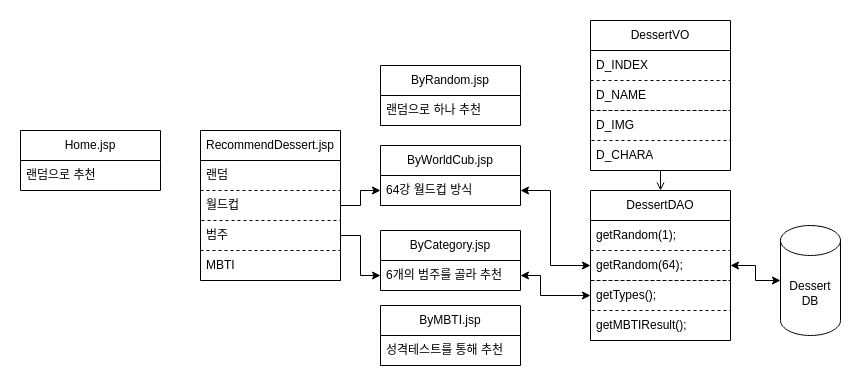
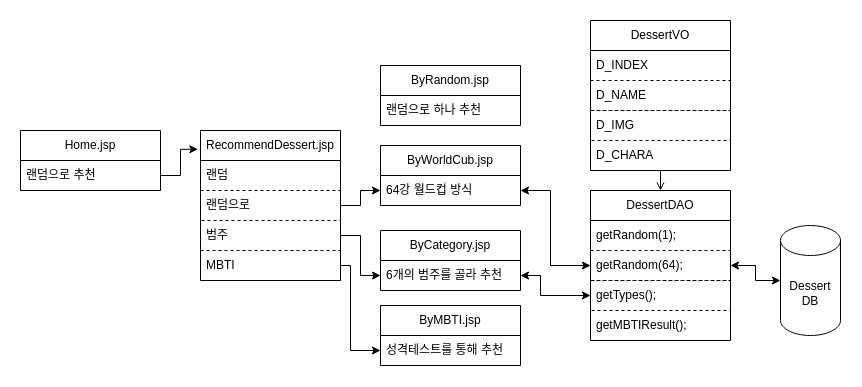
  <mxCell id="0" />
  <mxCell id="1" parent="0" />
  <mxCell id="2" value="&lt;div&gt;Home.jsp&lt;/div&gt;" style="swimlane;fontStyle=0;childLayout=stackLayout;horizontal=1;startSize=30;horizontalStack=0;resizeParent=1;resizeParentMax=0;resizeLast=0;collapsible=1;marginBottom=0;whiteSpace=wrap;html=1;" parent="1" vertex="1"><mxGeometry x="20" y="130" width="140" height="60" as="geometry"><mxRectangle x="430" y="270" width="90" height="30" as="alternateBounds" /></mxGeometry></mxCell>
  <mxCell id="3" value="랜덤으로 추천" style="text;strokeColor=none;fillColor=none;align=left;verticalAlign=middle;spacingLeft=4;spacingRight=4;overflow=hidden;points=[[0,0.5],[1,0.5]];portConstraint=eastwest;rotatable=0;whiteSpace=wrap;html=1;" parent="2" vertex="1"><mxGeometry y="30" width="140" height="30" as="geometry" /></mxCell>
  <mxCell id="4" value="RecommendDessert.jsp" style="swimlane;fontStyle=0;childLayout=stackLayout;horizontal=1;startSize=30;horizontalStack=0;resizeParent=1;resizeParentMax=0;resizeLast=0;collapsible=1;marginBottom=0;whiteSpace=wrap;html=1;" parent="1" vertex="1"><mxGeometry x="200" y="130" width="140" height="150" as="geometry" /></mxCell>
  <mxCell id="5" value="랜덤" style="text;strokeColor=none;fillColor=none;align=left;verticalAlign=middle;spacingLeft=4;spacingRight=4;overflow=hidden;points=[[0,0.5],[1,0.5]];portConstraint=eastwest;rotatable=0;whiteSpace=wrap;html=1;" parent="4" vertex="1"><mxGeometry y="30" width="140" height="30" as="geometry" /></mxCell>
- <mxCell id="6" value="월드컵" style="text;strokeColor=default;fillColor=none;align=left;verticalAlign=middle;spacingLeft=4;spacingRight=4;overflow=hidden;points=[[0,0.5],[1,0.5]];portConstraint=eastwest;rotatable=0;whiteSpace=wrap;html=1;dashed=1;" parent="4" vertex="1"><mxGeometry y="60" width="140" height="30" as="geometry" /></mxCell>
+ <mxCell id="6" value="랜덤으로" style="text;strokeColor=default;fillColor=none;align=left;verticalAlign=middle;spacingLeft=4;spacingRight=4;overflow=hidden;points=[[0,0.5],[1,0.5]];portConstraint=eastwest;rotatable=0;whiteSpace=wrap;html=1;dashed=1;" parent="4" vertex="1"><mxGeometry y="60" width="140" height="30" as="geometry" /></mxCell>
  <mxCell id="7" value="&lt;div&gt;범주&lt;/div&gt;" style="text;strokeColor=none;fillColor=none;align=left;verticalAlign=middle;spacingLeft=4;spacingRight=4;overflow=hidden;points=[[0,0.5],[1,0.5]];portConstraint=eastwest;rotatable=0;whiteSpace=wrap;html=1;" parent="4" vertex="1"><mxGeometry y="90" width="140" height="30" as="geometry" /></mxCell>
  <mxCell id="8" value="MBTI" style="text;strokeColor=default;fillColor=none;align=left;verticalAlign=middle;spacingLeft=4;spacingRight=4;overflow=hidden;points=[[0,0.5],[1,0.5]];portConstraint=eastwest;rotatable=0;whiteSpace=wrap;html=1;dashed=1;" parent="4" vertex="1"><mxGeometry y="120" width="140" height="30" as="geometry" /></mxCell>
  <mxCell id="9" value="ByRandom.jsp" style="swimlane;fontStyle=0;childLayout=stackLayout;horizontal=1;startSize=30;horizontalStack=0;resizeParent=1;resizeParentMax=0;resizeLast=0;collapsible=1;marginBottom=0;whiteSpace=wrap;html=1;" parent="1" vertex="1"><mxGeometry x="380" y="65" width="140" height="60" as="geometry" /></mxCell>
  <mxCell id="10" value="랜덤으로 하나 추천" style="text;strokeColor=none;fillColor=none;align=left;verticalAlign=middle;spacingLeft=4;spacingRight=4;overflow=hidden;points=[[0,0.5],[1,0.5]];portConstraint=eastwest;rotatable=0;whiteSpace=wrap;html=1;" parent="9" vertex="1"><mxGeometry y="30" width="140" height="30" as="geometry" /></mxCell>
+ <mxCell id="11" style="edgeStyle=orthogonalEdgeStyle;rounded=0;orthogonalLoop=1;jettySize=auto;html=1;exitX=1;exitY=0.5;exitDx=0;exitDy=0;entryX=-0.019;entryY=0.125;entryDx=0;entryDy=0;entryPerimeter=0;" parent="1" source="3" target="4" edge="1"><mxGeometry relative="1" as="geometry" /></mxCell>
  <mxCell id="12" style="edgeStyle=none;html=1;endArrow=open;" edge="1" parent="1" source="13" target="19"><mxGeometry relative="1" as="geometry" /></mxCell>
  <mxCell id="13" value="DessertVO" style="swimlane;fontStyle=0;childLayout=stackLayout;horizontal=1;startSize=30;horizontalStack=0;resizeParent=1;resizeParentMax=0;resizeLast=0;collapsible=1;marginBottom=0;whiteSpace=wrap;html=1;" parent="1" vertex="1"><mxGeometry x="590" y="20" width="140" height="150" as="geometry" /></mxCell>
  <mxCell id="14" value="D_INDEX" style="text;strokeColor=none;fillColor=none;align=left;verticalAlign=middle;spacingLeft=4;spacingRight=4;overflow=hidden;points=[[0,0.5],[1,0.5]];portConstraint=eastwest;rotatable=0;whiteSpace=wrap;html=1;" parent="13" vertex="1"><mxGeometry y="30" width="140" height="30" as="geometry" /></mxCell>
  <mxCell id="15" value="D_NAME" style="text;strokeColor=default;fillColor=none;align=left;verticalAlign=middle;spacingLeft=4;spacingRight=4;overflow=hidden;points=[[0,0.5],[1,0.5]];portConstraint=eastwest;rotatable=0;whiteSpace=wrap;html=1;dashed=1;" parent="13" vertex="1"><mxGeometry y="60" width="140" height="30" as="geometry" /></mxCell>
  <mxCell id="16" value="D_IMG" style="text;strokeColor=default;fillColor=none;align=left;verticalAlign=middle;spacingLeft=4;spacingRight=4;overflow=hidden;points=[[0,0.5],[1,0.5]];portConstraint=eastwest;rotatable=0;whiteSpace=wrap;html=1;dashed=1;" vertex="1" parent="13"><mxGeometry y="90" width="140" height="30" as="geometry" /></mxCell>
  <mxCell id="17" value="D_CHARA" style="text;strokeColor=none;fillColor=none;align=left;verticalAlign=middle;spacingLeft=4;spacingRight=4;overflow=hidden;points=[[0,0.5],[1,0.5]];portConstraint=eastwest;rotatable=0;whiteSpace=wrap;html=1;" vertex="1" parent="13"><mxGeometry y="120" width="140" height="30" as="geometry" /></mxCell>
  <mxCell id="18" style="edgeStyle=orthogonalEdgeStyle;rounded=0;orthogonalLoop=1;jettySize=auto;html=1;startArrow=classic;startFill=1;" parent="1" source="19" target="26" edge="1"><mxGeometry relative="1" as="geometry" /></mxCell>
  <mxCell id="19" value="DessertDAO" style="swimlane;fontStyle=0;childLayout=stackLayout;horizontal=1;startSize=30;horizontalStack=0;resizeParent=1;resizeParentMax=0;resizeLast=0;collapsible=1;marginBottom=0;whiteSpace=wrap;html=1;" parent="1" vertex="1"><mxGeometry x="590" y="190" width="140" height="150" as="geometry" /></mxCell>
  <mxCell id="20" value="getRandom(1);" style="text;strokeColor=none;fillColor=none;align=left;verticalAlign=middle;spacingLeft=4;spacingRight=4;overflow=hidden;points=[[0,0.5],[1,0.5]];portConstraint=eastwest;rotatable=0;whiteSpace=wrap;html=1;" parent="19" vertex="1"><mxGeometry y="30" width="140" height="30" as="geometry" /></mxCell>
  <mxCell id="21" value="getRandom(64);" style="text;strokeColor=default;fillColor=none;align=left;verticalAlign=middle;spacingLeft=4;spacingRight=4;overflow=hidden;points=[[0,0.5],[1,0.5]];portConstraint=eastwest;rotatable=0;whiteSpace=wrap;html=1;dashed=1;" parent="19" vertex="1"><mxGeometry y="60" width="140" height="30" as="geometry" /></mxCell>
  <mxCell id="22" value="getTypes();" style="text;strokeColor=default;fillColor=none;align=left;verticalAlign=middle;spacingLeft=4;spacingRight=4;overflow=hidden;points=[[0,0.5],[1,0.5]];portConstraint=eastwest;rotatable=0;whiteSpace=wrap;html=1;dashed=1;" parent="19" vertex="1"><mxGeometry y="90" width="140" height="30" as="geometry" /></mxCell>
  <mxCell id="23" value="getMBTIResult();" style="text;strokeColor=none;fillColor=none;align=left;verticalAlign=middle;spacingLeft=4;spacingRight=4;overflow=hidden;points=[[0,0.5],[1,0.5]];portConstraint=eastwest;rotatable=0;whiteSpace=wrap;html=1;" parent="19" vertex="1"><mxGeometry y="120" width="140" height="30" as="geometry" /></mxCell>
  <mxCell id="24" value="ByWorldCub.jsp" style="swimlane;fontStyle=0;childLayout=stackLayout;horizontal=1;startSize=30;horizontalStack=0;resizeParent=1;resizeParentMax=0;resizeLast=0;collapsible=1;marginBottom=0;whiteSpace=wrap;html=1;" parent="1" vertex="1"><mxGeometry x="380" y="145" width="140" height="60" as="geometry" /></mxCell>
  <mxCell id="25" value="64강 월드컵 방식" style="text;strokeColor=none;fillColor=none;align=left;verticalAlign=middle;spacingLeft=4;spacingRight=4;overflow=hidden;points=[[0,0.5],[1,0.5]];portConstraint=eastwest;rotatable=0;whiteSpace=wrap;html=1;" parent="24" vertex="1"><mxGeometry y="30" width="140" height="30" as="geometry" /></mxCell>
  <mxCell id="26" value="&lt;div&gt;Dessert&lt;/div&gt;&lt;div&gt;DB&lt;br&gt;&lt;/div&gt;" style="shape=cylinder3;whiteSpace=wrap;html=1;boundedLbl=1;backgroundOutline=1;size=15;" parent="1" vertex="1"><mxGeometry x="780" y="225" width="60" height="110" as="geometry" /></mxCell>
  <mxCell id="27" style="edgeStyle=orthogonalEdgeStyle;rounded=0;orthogonalLoop=1;jettySize=auto;html=1;" parent="1" source="6" target="25" edge="1"><mxGeometry relative="1" as="geometry" /></mxCell>
  <mxCell id="28" value="&lt;div&gt;ByCategory.jsp&lt;/div&gt;" style="swimlane;fontStyle=0;childLayout=stackLayout;horizontal=1;startSize=30;horizontalStack=0;resizeParent=1;resizeParentMax=0;resizeLast=0;collapsible=1;marginBottom=0;whiteSpace=wrap;html=1;" parent="1" vertex="1"><mxGeometry x="380" y="230" width="140" height="60" as="geometry" /></mxCell>
  <mxCell id="29" value="6개의 범주를 골라 추천" style="text;strokeColor=none;fillColor=none;align=left;verticalAlign=middle;spacingLeft=4;spacingRight=4;overflow=hidden;points=[[0,0.5],[1,0.5]];portConstraint=eastwest;rotatable=0;whiteSpace=wrap;html=1;" parent="28" vertex="1"><mxGeometry y="30" width="140" height="30" as="geometry" /></mxCell>
  <mxCell id="30" style="edgeStyle=orthogonalEdgeStyle;rounded=0;orthogonalLoop=1;jettySize=auto;html=1;" parent="1" source="7" target="29" edge="1"><mxGeometry relative="1" as="geometry" /></mxCell>
  <mxCell id="31" value="&lt;div&gt;ByMBTI.jsp&lt;/div&gt;" style="swimlane;fontStyle=0;childLayout=stackLayout;horizontal=1;startSize=30;horizontalStack=0;resizeParent=1;resizeParentMax=0;resizeLast=0;collapsible=1;marginBottom=0;whiteSpace=wrap;html=1;" parent="1" vertex="1"><mxGeometry x="380" y="305" width="140" height="60" as="geometry" /></mxCell>
  <mxCell id="32" value="성격테스트를 통해 추천" style="text;strokeColor=none;fillColor=none;align=left;verticalAlign=middle;spacingLeft=4;spacingRight=4;overflow=hidden;points=[[0,0.5],[1,0.5]];portConstraint=eastwest;rotatable=0;whiteSpace=wrap;html=1;" parent="31" vertex="1"><mxGeometry y="30" width="140" height="30" as="geometry" /></mxCell>
+ <mxCell id="33" style="edgeStyle=orthogonalEdgeStyle;rounded=0;orthogonalLoop=1;jettySize=auto;html=1;" parent="1" source="8" target="32" edge="1"><mxGeometry relative="1" as="geometry"><Array as="points"><mxPoint x="350" y="265" /><mxPoint x="350" y="350" /></Array></mxGeometry></mxCell>
  <mxCell id="34" style="edgeStyle=orthogonalEdgeStyle;rounded=0;orthogonalLoop=1;jettySize=auto;html=1;startArrow=classic;startFill=1;" parent="1" source="25" target="21" edge="1"><mxGeometry relative="1" as="geometry"><Array as="points"><mxPoint x="550" y="190" /><mxPoint x="550" y="265" /></Array></mxGeometry></mxCell>
  <mxCell id="35" style="edgeStyle=orthogonalEdgeStyle;rounded=0;orthogonalLoop=1;jettySize=auto;html=1;startArrow=classic;startFill=1;" parent="1" source="29" target="22" edge="1"><mxGeometry relative="1" as="geometry"><Array as="points"><mxPoint x="540" y="275" /><mxPoint x="540" y="295" /></Array></mxGeometry></mxCell>
